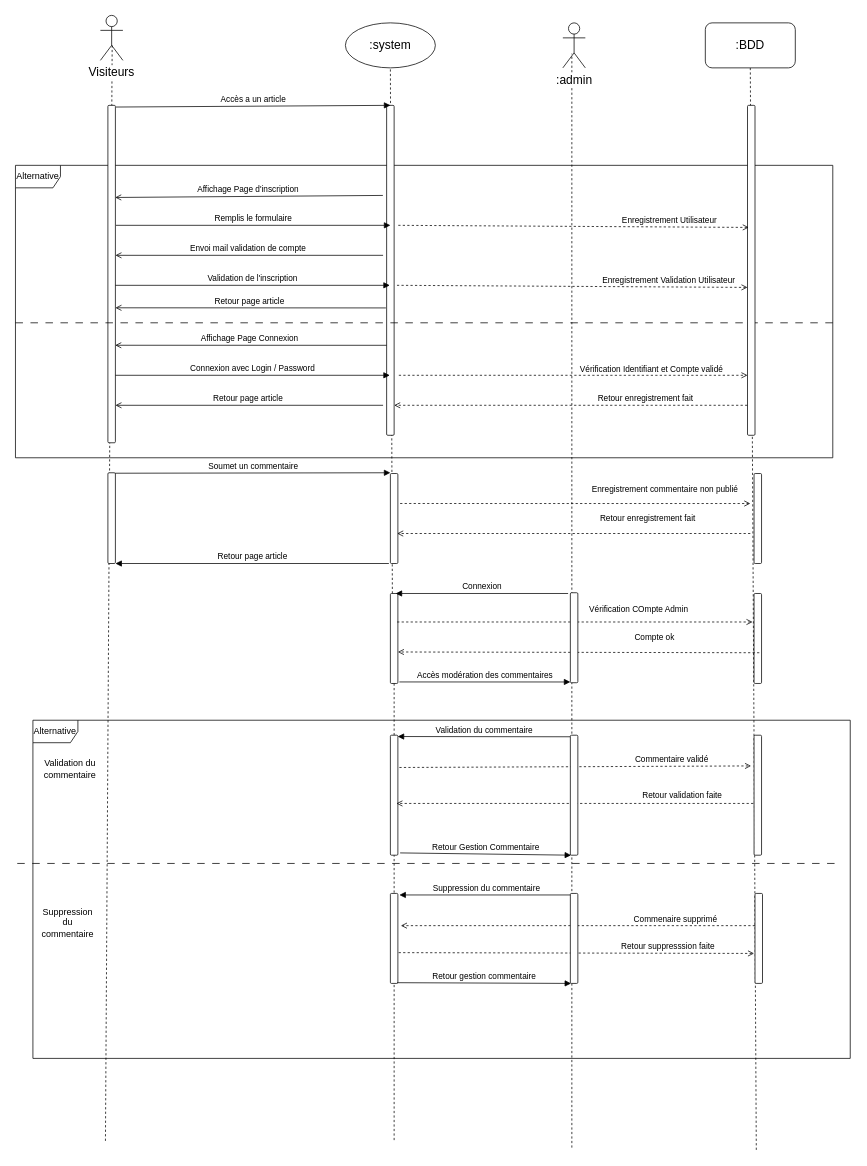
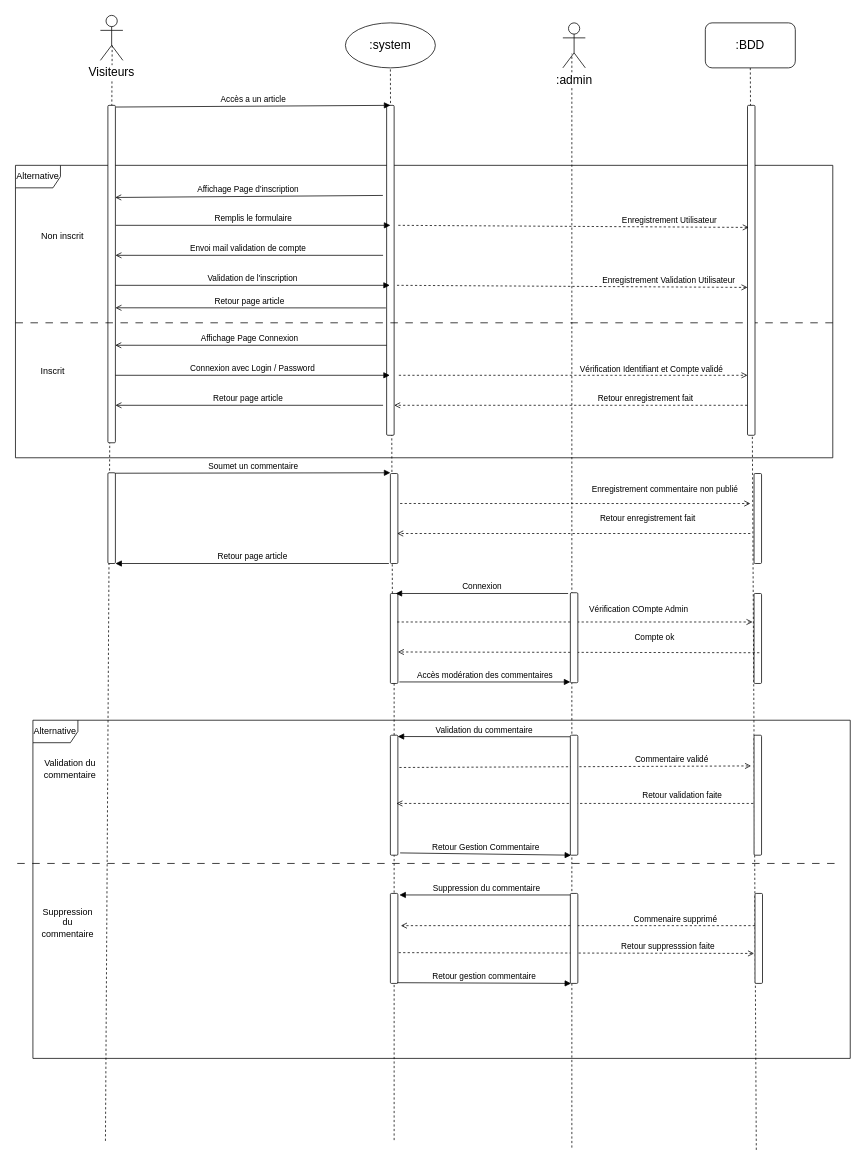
  <mxCell id="0" />
  <mxCell id="1" parent="0" />
  <mxCell id="2" value="Alternative" style="shape=umlFrame;whiteSpace=wrap;html=1;" parent="1" vertex="1"><mxGeometry x="20" y="220" width="1090" height="390" as="geometry" /></mxCell>
  <mxCell id="3" value="Alternative" style="shape=umlFrame;whiteSpace=wrap;html=1;" parent="1" vertex="1"><mxGeometry x="43.27" y="960" width="1090" height="451" as="geometry" /></mxCell>
  <mxCell id="4" value=":system" style="ellipse;whiteSpace=wrap;html=1;shadow=0;labelBackgroundColor=#ffffff;strokeColor=#000000;gradientColor=none;fontSize=16;align=center;" parent="1" vertex="1"><mxGeometry x="460" y="30" width="120" height="60" as="geometry" /></mxCell>
  <mxCell id="5" value="" style="endArrow=none;dashed=1;html=1;fontSize=16;entryX=0.524;entryY=0.65;entryDx=0;entryDy=0;entryPerimeter=0;" parent="1" target="37" edge="1"><mxGeometry width="50" height="50" relative="1" as="geometry"><mxPoint x="140" y="1521" as="sourcePoint" /><mxPoint x="147.73" y="260.98" as="targetPoint" /></mxGeometry></mxCell>
  <mxCell id="6" value="" style="endArrow=none;dashed=1;html=1;fontSize=16;entryX=0.5;entryY=1;entryDx=0;entryDy=0;exitX=0.31;exitY=1;exitDx=0;exitDy=0;exitPerimeter=0;" parent="1" source="7" target="4" edge="1"><mxGeometry width="50" height="50" relative="1" as="geometry"><mxPoint x="151.2" y="702.88" as="sourcePoint" /><mxPoint x="380" y="351" as="targetPoint" /></mxGeometry></mxCell>
  <mxCell id="7" value="" style="html=1;points=[];perimeter=orthogonalPerimeter;rounded=1;gradientColor=none;" parent="1" vertex="1"><mxGeometry x="520" y="791" width="10" height="120" as="geometry" /></mxCell>
  <mxCell id="8" value="" style="endArrow=none;dashed=1;html=1;fontSize=16;entryX=0.5;entryY=1;entryDx=0;entryDy=0;" parent="1" target="7" edge="1"><mxGeometry width="50" height="50" relative="1" as="geometry"><mxPoint x="525" y="1520" as="sourcePoint" /><mxPoint x="380" y="381" as="targetPoint" /></mxGeometry></mxCell>
  <mxCell id="9" value="Connexion" style="html=1;verticalAlign=bottom;endArrow=block;fontSize=11;entryX=0.7;entryY=0;entryDx=0;entryDy=0;entryPerimeter=0;" parent="1" target="7" edge="1"><mxGeometry width="80" relative="1" as="geometry"><mxPoint x="757" y="791" as="sourcePoint" /><mxPoint x="383.27" y="902" as="targetPoint" /></mxGeometry></mxCell>
  <mxCell id="10" value="" style="endArrow=none;dashed=1;html=1;fontSize=16;entryX=0.5;entryY=1;entryDx=0;entryDy=0;" parent="1" target="39" edge="1"><mxGeometry width="50" height="50" relative="1" as="geometry"><mxPoint x="1008" y="1533" as="sourcePoint" /><mxPoint x="1008" y="250" as="targetPoint" /></mxGeometry></mxCell>
  <mxCell id="11" value="" style="html=1;points=[];perimeter=orthogonalPerimeter;rounded=1;gradientColor=none;" parent="1" vertex="1"><mxGeometry x="1005" y="791" width="10" height="120" as="geometry" /></mxCell>
  <mxCell id="12" value="Vérification COmpte Admin" style="html=1;verticalAlign=bottom;endArrow=open;fontSize=11;dashed=1;endFill=0;" parent="1" edge="1"><mxGeometry x="0.358" y="8" width="80" relative="1" as="geometry"><mxPoint x="529" y="829" as="sourcePoint" /><mxPoint x="1003" y="829" as="targetPoint" /><Array as="points"><mxPoint x="660" y="829" /></Array><mxPoint as="offset" /></mxGeometry></mxCell>
  <mxCell id="13" value="Compte ok" style="html=1;verticalAlign=bottom;endArrow=open;fontSize=11;dashed=1;endFill=0;entryX=1;entryY=0.65;entryDx=0;entryDy=0;entryPerimeter=0;" parent="1" target="7" edge="1"><mxGeometry x="-0.418" y="-11" width="80" relative="1" as="geometry"><mxPoint x="1012" y="870" as="sourcePoint" /><mxPoint x="389.95" y="980.56" as="targetPoint" /><mxPoint as="offset" /></mxGeometry></mxCell>
  <mxCell id="14" value="Accès modération des commentaires" style="html=1;verticalAlign=bottom;endArrow=block;fontSize=11;exitX=1.2;exitY=0.983;exitDx=0;exitDy=0;exitPerimeter=0;" parent="1" source="7" edge="1"><mxGeometry width="80" relative="1" as="geometry"><mxPoint x="522.27" y="983" as="sourcePoint" /><mxPoint x="760" y="909" as="targetPoint" /></mxGeometry></mxCell>
  <mxCell id="15" value="" style="html=1;points=[];perimeter=orthogonalPerimeter;rounded=1;gradientColor=none;" parent="1" vertex="1"><mxGeometry x="520" y="980" width="10" height="160" as="geometry" /></mxCell>
  <mxCell id="16" value="Validation du commentaire" style="text;html=1;strokeColor=none;fillColor=none;align=center;verticalAlign=middle;whiteSpace=wrap;rounded=0;" parent="1" vertex="1"><mxGeometry x="43.27" y="1010" width="100" height="30" as="geometry" /></mxCell>
  <mxCell id="17" value="Suppression du commentaire" style="text;html=1;strokeColor=none;fillColor=none;align=center;verticalAlign=middle;whiteSpace=wrap;rounded=0;" parent="1" vertex="1"><mxGeometry x="60" y="1210" width="60" height="40" as="geometry" /></mxCell>
  <mxCell id="18" value="Validation du commentaire" style="html=1;verticalAlign=bottom;endArrow=block;fontSize=11;exitX=0.1;exitY=0.013;exitDx=0;exitDy=0;exitPerimeter=0;entryX=0.973;entryY=0.011;entryDx=0;entryDy=0;entryPerimeter=0;" parent="1" source="41" target="15" edge="1"><mxGeometry width="80" relative="1" as="geometry"><mxPoint x="152.27" y="1113" as="sourcePoint" /><mxPoint x="483.27" y="1111" as="targetPoint" /></mxGeometry></mxCell>
  <mxCell id="19" value="Commentaire validé" style="html=1;verticalAlign=bottom;endArrow=open;fontSize=11;dashed=1;endFill=0;entryX=-0.4;entryY=0.256;entryDx=0;entryDy=0;entryPerimeter=0;exitX=1.2;exitY=0.269;exitDx=0;exitDy=0;exitPerimeter=0;" parent="1" source="15" target="20" edge="1"><mxGeometry x="0.548" width="80" relative="1" as="geometry"><mxPoint x="533" y="1032" as="sourcePoint" /><mxPoint x="1006.27" y="1111" as="targetPoint" /><mxPoint as="offset" /></mxGeometry></mxCell>
  <mxCell id="20" value="" style="html=1;points=[];perimeter=orthogonalPerimeter;rounded=1;gradientColor=none;" parent="1" vertex="1"><mxGeometry x="1005" y="980" width="10" height="160" as="geometry" /></mxCell>
  <mxCell id="21" value="Retour validation faite" style="html=1;verticalAlign=bottom;endArrow=open;fontSize=11;dashed=1;endFill=0;" parent="1" edge="1"><mxGeometry x="-0.599" y="-2" width="80" relative="1" as="geometry"><mxPoint x="1004" y="1071" as="sourcePoint" /><mxPoint x="528" y="1071" as="targetPoint" /><mxPoint as="offset" /></mxGeometry></mxCell>
  <mxCell id="22" value="Retour Gestion Commentaire" style="html=1;verticalAlign=bottom;endArrow=block;fontSize=11;exitX=1.3;exitY=0.981;exitDx=0;exitDy=0;exitPerimeter=0;entryX=0.1;entryY=1;entryDx=0;entryDy=0;entryPerimeter=0;" parent="1" source="15" target="41" edge="1"><mxGeometry width="80" relative="1" as="geometry"><mxPoint x="523.27" y="1171" as="sourcePoint" /><mxPoint x="772" y="1110" as="targetPoint" /></mxGeometry></mxCell>
  <mxCell id="23" value="" style="html=1;points=[];perimeter=orthogonalPerimeter;rounded=1;gradientColor=none;" parent="1" vertex="1"><mxGeometry x="520" y="1191" width="10" height="120" as="geometry" /></mxCell>
  <mxCell id="24" value="Suppression du commentaire" style="html=1;verticalAlign=bottom;endArrow=block;fontSize=11;entryX=1.2;entryY=0.017;entryDx=0;entryDy=0;entryPerimeter=0;exitX=0.5;exitY=0.017;exitDx=0;exitDy=0;exitPerimeter=0;" parent="1" source="43" target="23" edge="1"><mxGeometry width="80" relative="1" as="geometry"><mxPoint x="173.27" y="1300" as="sourcePoint" /><mxPoint x="483.27" y="1298" as="targetPoint" /></mxGeometry></mxCell>
  <mxCell id="25" value="Retour suppresssion faite" style="html=1;verticalAlign=bottom;endArrow=open;fontSize=11;dashed=1;endFill=0;exitX=1.1;exitY=0.658;exitDx=0;exitDy=0;exitPerimeter=0;entryX=-0.127;entryY=0.667;entryDx=0;entryDy=0;entryPerimeter=0;" parent="1" source="23" target="26" edge="1"><mxGeometry x="0.515" width="80" relative="1" as="geometry"><mxPoint x="539.27" y="1298.3" as="sourcePoint" /><mxPoint x="1006.27" y="1298" as="targetPoint" /><mxPoint as="offset" /></mxGeometry></mxCell>
  <mxCell id="26" value="" style="html=1;points=[];perimeter=orthogonalPerimeter;rounded=1;gradientColor=none;" parent="1" vertex="1"><mxGeometry x="1006.27" y="1191" width="10" height="120" as="geometry" /></mxCell>
  <mxCell id="27" value="Commenaire supprimé" style="html=1;verticalAlign=bottom;endArrow=open;fontSize=11;dashed=1;endFill=0;entryX=1.4;entryY=0.358;entryDx=0;entryDy=0;entryPerimeter=0;" parent="1" source="26" target="23" edge="1"><mxGeometry x="-0.55" width="80" relative="1" as="geometry"><mxPoint x="996.27" y="1436.544" as="sourcePoint" /><mxPoint x="533.27" y="1367" as="targetPoint" /><mxPoint as="offset" /></mxGeometry></mxCell>
  <mxCell id="28" value="Retour gestion commentaire" style="html=1;verticalAlign=bottom;endArrow=block;fontSize=11;entryX=0.1;entryY=1;entryDx=0;entryDy=0;entryPerimeter=0;exitX=0.9;exitY=0.992;exitDx=0;exitDy=0;exitPerimeter=0;" parent="1" source="23" target="43" edge="1"><mxGeometry width="80" relative="1" as="geometry"><mxPoint x="819" y="1358" as="sourcePoint" /><mxPoint x="450" y="1358" as="targetPoint" /></mxGeometry></mxCell>
  <mxCell id="29" value="" style="endArrow=none;dashed=1;html=1;fontSize=16;entryX=0.4;entryY=0.683;entryDx=0;entryDy=0;entryPerimeter=0;" parent="1" target="38" edge="1"><mxGeometry width="50" height="50" relative="1" as="geometry"><mxPoint x="762" y="1530" as="sourcePoint" /><mxPoint x="776.08" y="340" as="targetPoint" /></mxGeometry></mxCell>
  <mxCell id="30" value="" style="html=1;points=[];perimeter=orthogonalPerimeter;rounded=1;gradientColor=none;" parent="1" vertex="1"><mxGeometry x="143.27" y="630" width="10" height="121" as="geometry" /></mxCell>
  <mxCell id="31" value="" style="html=1;points=[];perimeter=orthogonalPerimeter;rounded=1;gradientColor=none;" parent="1" vertex="1"><mxGeometry x="1005" y="631" width="10" height="120" as="geometry" /></mxCell>
  <mxCell id="32" value="Soumet un commentaire" style="html=1;verticalAlign=bottom;endArrow=block;fontSize=11;exitX=0.973;exitY=0.005;exitDx=0;exitDy=0;exitPerimeter=0;" parent="1" source="30" edge="1"><mxGeometry width="80" relative="1" as="geometry"><mxPoint x="770" y="630" as="sourcePoint" /><mxPoint x="520" y="630" as="targetPoint" /></mxGeometry></mxCell>
  <mxCell id="33" value="" style="html=1;points=[];perimeter=orthogonalPerimeter;rounded=1;gradientColor=none;" parent="1" vertex="1"><mxGeometry x="520" y="631" width="10" height="120" as="geometry" /></mxCell>
  <mxCell id="34" value="Enregistrement commentaire non publié" style="html=1;verticalAlign=bottom;endArrow=open;fontSize=11;dashed=1;endFill=0;exitX=1.3;exitY=0.333;exitDx=0;exitDy=0;exitPerimeter=0;" parent="1" source="33" edge="1"><mxGeometry x="0.513" y="10" width="80" relative="1" as="geometry"><mxPoint x="540" y="671" as="sourcePoint" /><mxPoint x="1000" y="671" as="targetPoint" /><Array as="points"><mxPoint x="656" y="671" /></Array><mxPoint as="offset" /></mxGeometry></mxCell>
  <mxCell id="35" value="Retour enregistrement fait" style="html=1;verticalAlign=bottom;endArrow=open;fontSize=11;dashed=1;endFill=0;" parent="1" edge="1"><mxGeometry x="-0.418" y="-11" width="80" relative="1" as="geometry"><mxPoint x="1000" y="711" as="sourcePoint" /><mxPoint x="529" y="711" as="targetPoint" /><mxPoint as="offset" /></mxGeometry></mxCell>
  <mxCell id="36" value="Retour page article" style="html=1;verticalAlign=bottom;endArrow=block;fontSize=11;" parent="1" target="30" edge="1"><mxGeometry width="80" relative="1" as="geometry"><mxPoint x="518" y="751" as="sourcePoint" /><mxPoint x="770" y="801" as="targetPoint" /></mxGeometry></mxCell>
  <mxCell id="37" value="Visiteurs" style="shape=umlActor;verticalLabelPosition=bottom;labelBackgroundColor=#ffffff;verticalAlign=top;html=1;shadow=0;strokeColor=#000000;gradientColor=none;fontSize=16;align=center;" parent="1" vertex="1"><mxGeometry x="133.27" y="20" width="30" height="60" as="geometry" /></mxCell>
  <mxCell id="38" value=":admin" style="shape=umlActor;verticalLabelPosition=bottom;labelBackgroundColor=#ffffff;verticalAlign=top;html=1;shadow=0;strokeColor=#000000;gradientColor=none;fontSize=16;align=center;" parent="1" vertex="1"><mxGeometry x="750" y="30" width="30" height="60" as="geometry" /></mxCell>
  <mxCell id="39" value=":BDD" style="rounded=1;whiteSpace=wrap;html=1;shadow=0;labelBackgroundColor=#ffffff;strokeColor=#000000;gradientColor=none;fontSize=16;align=center;" parent="1" vertex="1"><mxGeometry x="940" y="30" width="120" height="60" as="geometry" /></mxCell>
  <mxCell id="40" value="" style="html=1;points=[];perimeter=orthogonalPerimeter;rounded=1;gradientColor=none;" parent="1" vertex="1"><mxGeometry x="760" y="790" width="10" height="120" as="geometry" /></mxCell>
  <mxCell id="41" value="" style="html=1;points=[];perimeter=orthogonalPerimeter;rounded=1;gradientColor=none;" parent="1" vertex="1"><mxGeometry x="760" y="980" width="10" height="160" as="geometry" /></mxCell>
  <mxCell id="42" value="" style="endArrow=none;startArrow=none;endFill=0;startFill=0;endSize=8;html=1;verticalAlign=bottom;dashed=1;labelBackgroundColor=none;dashPattern=10 10;exitX=-0.003;exitY=0.5;exitDx=0;exitDy=0;exitPerimeter=0;entryX=1.004;entryY=0.5;entryDx=0;entryDy=0;entryPerimeter=0;" parent="1" edge="1"><mxGeometry width="160" relative="1" as="geometry"><mxPoint x="22.37" y="1151" as="sourcePoint" /><mxPoint x="1120" y="1151" as="targetPoint" /></mxGeometry></mxCell>
  <mxCell id="43" value="" style="html=1;points=[];perimeter=orthogonalPerimeter;rounded=1;gradientColor=none;" parent="1" vertex="1"><mxGeometry x="760" y="1191" width="10" height="120" as="geometry" /></mxCell>
  <mxCell id="44" value="" style="html=1;points=[];perimeter=orthogonalPerimeter;rounded=1;gradientColor=none;" parent="1" vertex="1"><mxGeometry x="515" y="140" width="10" height="440" as="geometry" /></mxCell>
  <mxCell id="45" value="" style="html=1;points=[];perimeter=orthogonalPerimeter;rounded=1;gradientColor=none;" parent="1" vertex="1"><mxGeometry x="143.27" y="140" width="10" height="450" as="geometry" /></mxCell>
  <mxCell id="46" value="Accès a un article" style="html=1;verticalAlign=bottom;endArrow=block;fontSize=11;entryX=0.5;entryY=0;entryDx=0;entryDy=0;entryPerimeter=0;exitX=1.073;exitY=0.005;exitDx=0;exitDy=0;exitPerimeter=0;" parent="1" source="45" target="44" edge="1"><mxGeometry width="80" relative="1" as="geometry"><mxPoint x="153.27" y="300" as="sourcePoint" /><mxPoint x="443.27" y="300" as="targetPoint" /></mxGeometry></mxCell>
  <mxCell id="47" value="" style="endArrow=none;startArrow=none;endFill=0;startFill=0;endSize=8;html=1;verticalAlign=bottom;dashed=1;labelBackgroundColor=none;dashPattern=10 10;exitX=-0.003;exitY=0.5;exitDx=0;exitDy=0;exitPerimeter=0;entryX=1.004;entryY=0.5;entryDx=0;entryDy=0;entryPerimeter=0;" parent="1" edge="1"><mxGeometry width="160" relative="1" as="geometry"><mxPoint x="20" y="430" as="sourcePoint" /><mxPoint x="1117.63" y="430" as="targetPoint" /></mxGeometry></mxCell>
+ <mxCell id="48" value="Non inscrit" style="text;html=1;strokeColor=none;fillColor=none;align=center;verticalAlign=middle;whiteSpace=wrap;rounded=0;" parent="1" vertex="1"><mxGeometry x="33.27" y="300" width="100" height="30" as="geometry" /></mxCell>
+ <mxCell id="49" value="Inscrit" style="text;html=1;strokeColor=none;fillColor=none;align=center;verticalAlign=middle;whiteSpace=wrap;rounded=0;" parent="1" vertex="1"><mxGeometry x="20" y="480" width="100" height="30" as="geometry" /></mxCell>
  <mxCell id="50" value="Affichage Page d'inscription" style="html=1;verticalAlign=bottom;endArrow=open;fontSize=11;endFill=0;exitX=-0.5;exitY=0.273;exitDx=0;exitDy=0;exitPerimeter=0;entryX=0.973;entryY=0.273;entryDx=0;entryDy=0;entryPerimeter=0;" parent="1" source="44" target="45" edge="1"><mxGeometry x="0.009" width="80" relative="1" as="geometry"><mxPoint x="718.27" y="260.02" as="sourcePoint" /><mxPoint x="163.27" y="260" as="targetPoint" /><mxPoint as="offset" /></mxGeometry></mxCell>
  <mxCell id="51" value="Remplis le formulaire" style="html=1;verticalAlign=bottom;endArrow=block;fontSize=11;entryX=0.5;entryY=0;entryDx=0;entryDy=0;entryPerimeter=0;" parent="1" edge="1"><mxGeometry width="80" relative="1" as="geometry"><mxPoint x="154" y="300" as="sourcePoint" /><mxPoint x="520" y="300" as="targetPoint" /></mxGeometry></mxCell>
  <mxCell id="52" value="" style="html=1;points=[];perimeter=orthogonalPerimeter;rounded=1;gradientColor=none;" parent="1" vertex="1"><mxGeometry x="996.27" y="140" width="10" height="440" as="geometry" /></mxCell>
  <mxCell id="53" value="Enregistrement Utilisateur" style="html=1;verticalAlign=bottom;endArrow=open;fontSize=11;dashed=1;endFill=0;entryX=0.173;entryY=0.37;entryDx=0;entryDy=0;entryPerimeter=0;exitX=1.2;exitY=0.269;exitDx=0;exitDy=0;exitPerimeter=0;" parent="1" target="52" edge="1"><mxGeometry x="0.548" width="80" relative="1" as="geometry"><mxPoint x="530.5" y="300" as="sourcePoint" /><mxPoint x="999.5" y="297.92" as="targetPoint" /><mxPoint as="offset" /></mxGeometry></mxCell>
  <mxCell id="54" value="Envoi mail validation de compte" style="html=1;verticalAlign=bottom;endArrow=open;fontSize=11;endFill=0;exitX=-0.5;exitY=0.273;exitDx=0;exitDy=0;exitPerimeter=0;entryX=0.973;entryY=0.273;entryDx=0;entryDy=0;entryPerimeter=0;" parent="1" edge="1"><mxGeometry x="0.009" width="80" relative="1" as="geometry"><mxPoint x="510.27" y="340" as="sourcePoint" /><mxPoint x="153.27" y="340" as="targetPoint" /><mxPoint as="offset" /></mxGeometry></mxCell>
  <mxCell id="55" value="Validation de l'inscription" style="html=1;verticalAlign=bottom;endArrow=block;fontSize=11;entryX=0.5;entryY=0;entryDx=0;entryDy=0;entryPerimeter=0;" parent="1" edge="1"><mxGeometry width="80" relative="1" as="geometry"><mxPoint x="153.27" y="380" as="sourcePoint" /><mxPoint x="519.27" y="380" as="targetPoint" /></mxGeometry></mxCell>
  <mxCell id="56" value="Enregistrement Validation Utilisateur" style="html=1;verticalAlign=bottom;endArrow=open;fontSize=11;dashed=1;endFill=0;entryX=0.173;entryY=0.37;entryDx=0;entryDy=0;entryPerimeter=0;exitX=1.2;exitY=0.269;exitDx=0;exitDy=0;exitPerimeter=0;" parent="1" edge="1"><mxGeometry x="0.548" width="80" relative="1" as="geometry"><mxPoint x="528.77" y="380" as="sourcePoint" /><mxPoint x="996.27" y="382.8" as="targetPoint" /><mxPoint as="offset" /></mxGeometry></mxCell>
  <mxCell id="57" value="Affichage Page Connexion" style="html=1;verticalAlign=bottom;endArrow=open;fontSize=11;endFill=0;exitX=-0.5;exitY=0.273;exitDx=0;exitDy=0;exitPerimeter=0;entryX=0.973;entryY=0.711;entryDx=0;entryDy=0;entryPerimeter=0;" parent="1" target="45" edge="1"><mxGeometry x="0.009" width="80" relative="1" as="geometry"><mxPoint x="515" y="460" as="sourcePoint" /><mxPoint x="158" y="462.73" as="targetPoint" /><mxPoint as="offset" /></mxGeometry></mxCell>
  <mxCell id="58" value="Connexion avec Login / Password" style="html=1;verticalAlign=bottom;endArrow=block;fontSize=11;entryX=0.5;entryY=0;entryDx=0;entryDy=0;entryPerimeter=0;" parent="1" edge="1"><mxGeometry width="80" relative="1" as="geometry"><mxPoint x="153.27" y="500" as="sourcePoint" /><mxPoint x="519.27" y="500" as="targetPoint" /></mxGeometry></mxCell>
  <mxCell id="59" value="Vérification Identifiant et Compte validé" style="html=1;verticalAlign=bottom;endArrow=open;fontSize=11;dashed=1;endFill=0;exitX=1.2;exitY=0.269;exitDx=0;exitDy=0;exitPerimeter=0;" parent="1" target="52" edge="1"><mxGeometry x="0.448" y="-1" width="80" relative="1" as="geometry"><mxPoint x="531.25" y="500" as="sourcePoint" /><mxPoint x="999" y="503" as="targetPoint" /><mxPoint as="offset" /></mxGeometry></mxCell>
  <mxCell id="60" value="Retour enregistrement fait" style="html=1;verticalAlign=bottom;endArrow=open;fontSize=11;dashed=1;endFill=0;" parent="1" edge="1"><mxGeometry x="-0.422" width="80" relative="1" as="geometry"><mxPoint x="996" y="540" as="sourcePoint" /><mxPoint x="525" y="540" as="targetPoint" /><mxPoint as="offset" /></mxGeometry></mxCell>
  <mxCell id="61" value="Retour page article" style="html=1;verticalAlign=bottom;endArrow=open;fontSize=11;endFill=0;exitX=-0.5;exitY=0.273;exitDx=0;exitDy=0;exitPerimeter=0;entryX=0.973;entryY=0.273;entryDx=0;entryDy=0;entryPerimeter=0;" parent="1" edge="1"><mxGeometry x="0.009" width="80" relative="1" as="geometry"><mxPoint x="510.27" y="540" as="sourcePoint" /><mxPoint x="153.27" y="540" as="targetPoint" /><mxPoint as="offset" /></mxGeometry></mxCell>
  <mxCell id="62" value="Retour page article" style="html=1;verticalAlign=bottom;endArrow=open;fontSize=11;endFill=0;exitX=-0.1;exitY=0.614;exitDx=0;exitDy=0;exitPerimeter=0;entryX=0.973;entryY=0.273;entryDx=0;entryDy=0;entryPerimeter=0;" parent="1" source="44" edge="1"><mxGeometry x="0.009" width="80" relative="1" as="geometry"><mxPoint x="510.27" y="410" as="sourcePoint" /><mxPoint x="153.27" y="410" as="targetPoint" /><mxPoint as="offset" /></mxGeometry></mxCell>
